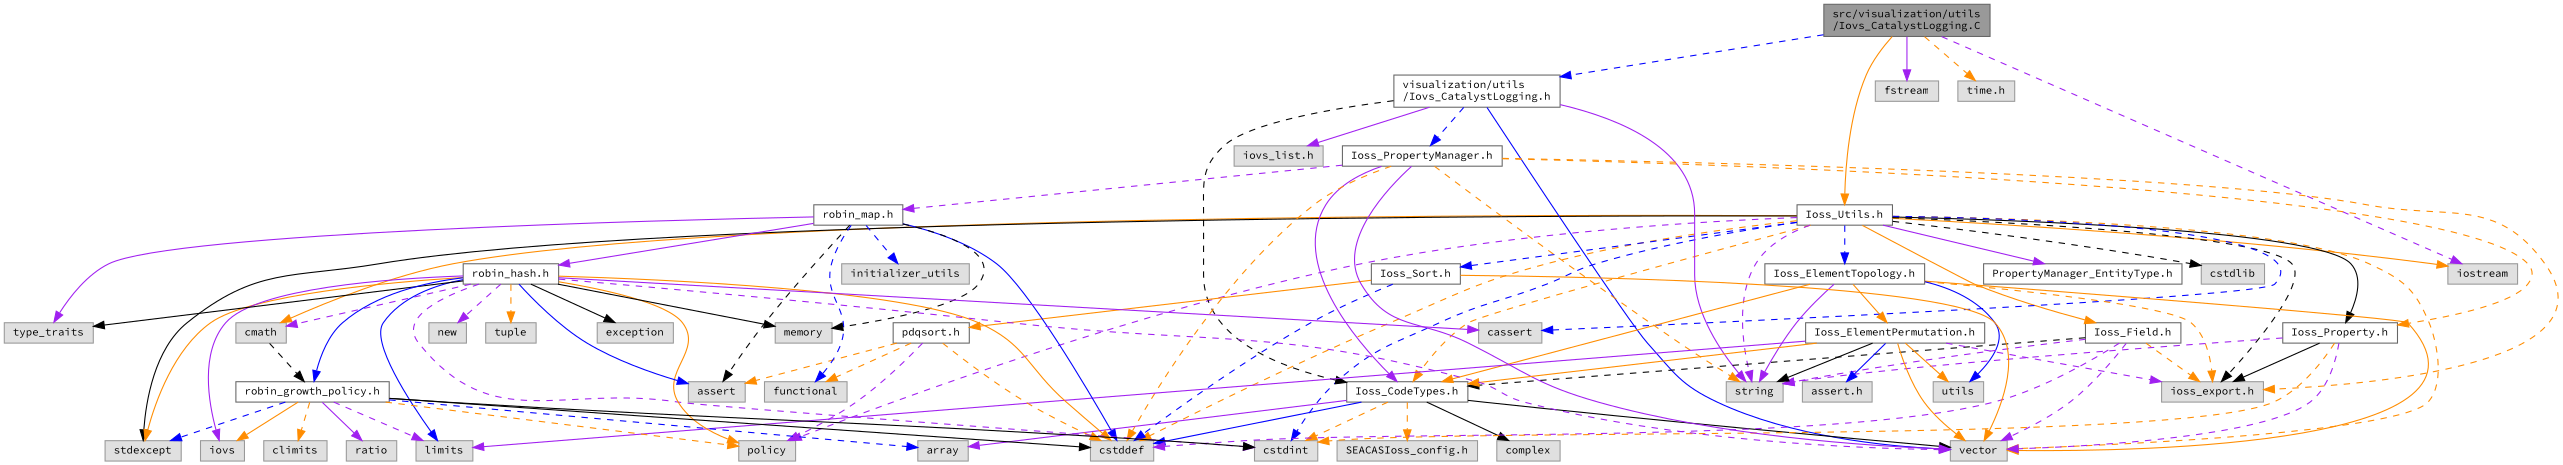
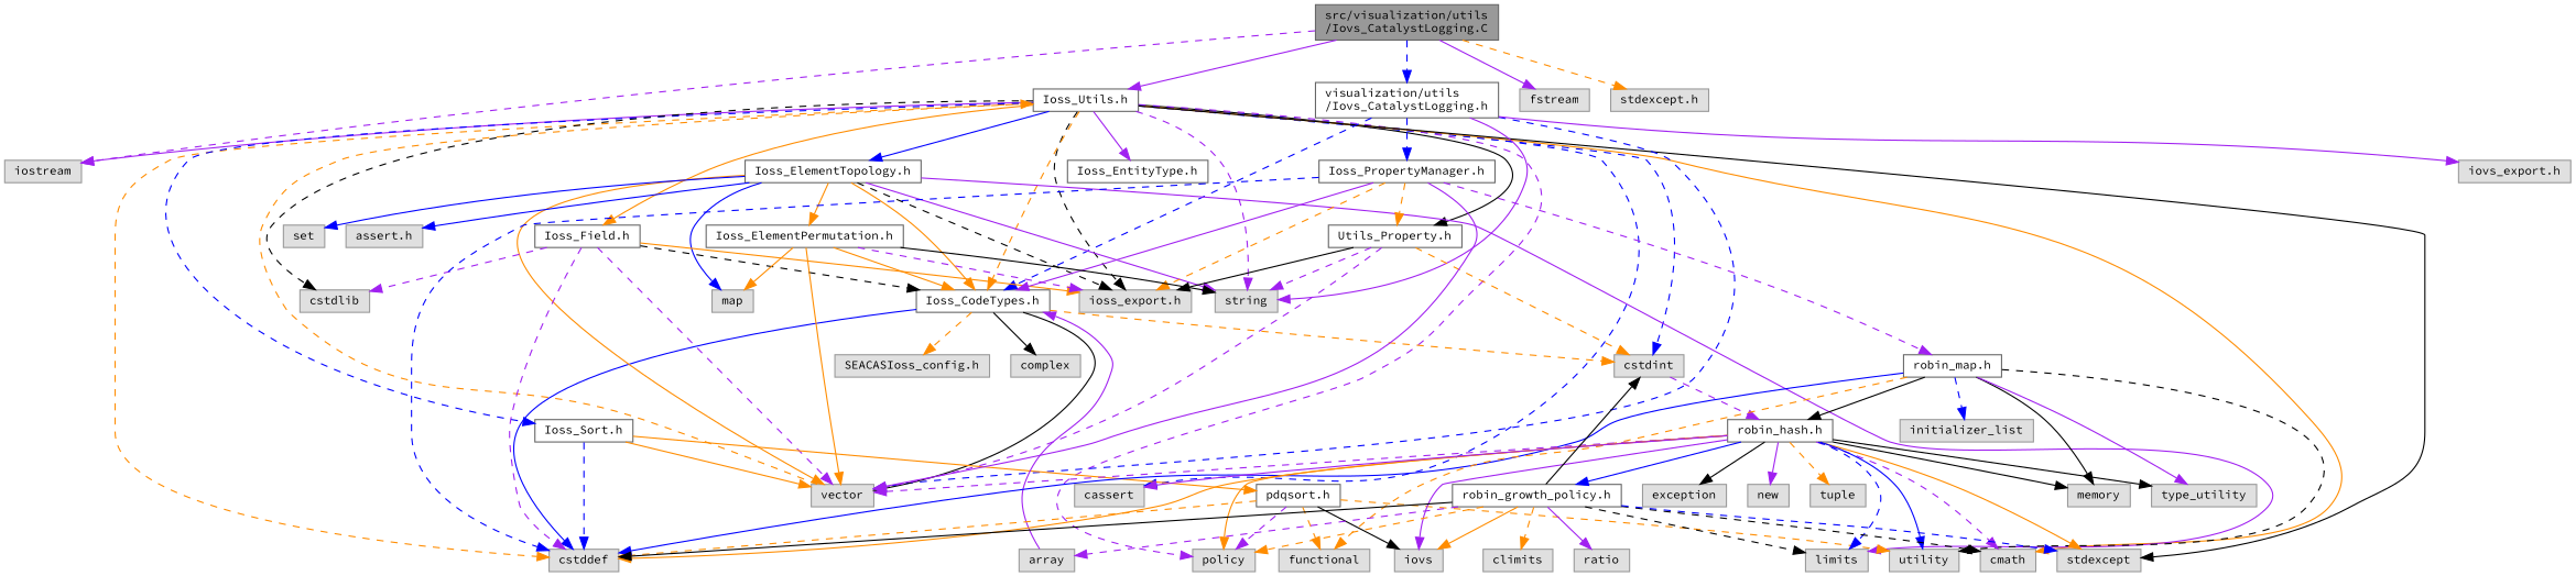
  digraph {
    fontname="Source Code Pro"
    node [color=grey60 fillcolor="#E0E0E0" fontname="Source Code Pro" fontsize=10 shape=box style=filled]
    edge [color=darkorange fontname="Source Code Pro" fontsize=10 labelfontname=Helvetica labelfontsize=10 style=solid]
    n1 [color=gray40 fillcolor=grey60 fontcolor=black height=0.2 label="src/visualization/utils\l/Iovs_CatalystLogging.C" width=0.4]
    n2 [color=grey40 fillcolor=white height=0.2 label="Ioss_Utils.h" width=0.4]
    n3 [height=0.2 label=iostream width=0.4]
    n4 [height=0.2 label=fstream width=0.4]
-   n5 [height=0.2 label="time.h" width=0.4]
+   n5 [height=0.2 label="stdexcept.h" width=0.4]
    n6 [color=grey40 fillcolor=white height=0.2 label="visualization/utils\l/Iovs_CatalystLogging.h" width=0.4]
    n7 [height=0.2 label="ioss_export.h" width=0.4]
    n8 [color=grey40 fillcolor=white height=0.2 label="Ioss_CodeTypes.h" width=0.4]
    n9 [height=0.2 label=cstddef width=0.4]
    n10 [height=0.2 label=cstdint width=0.4]
    n11 [height=0.2 label=string width=0.4]
    n12 [height=0.2 label=vector width=0.4]
    n13 [color=grey40 fillcolor=white height=0.2 label="Ioss_ElementTopology.h" width=0.4]
-   n14 [color=grey40 fillcolor=white height=0.2 label="PropertyManager_EntityType.h" width=0.4]
+   n14 [color=grey40 fillcolor=white height=0.2 label="Ioss_EntityType.h" width=0.4]
    n15 [color=grey40 fillcolor=white height=0.2 label="Ioss_Field.h" width=0.4]
-   n16 [color=grey40 fillcolor=white height=0.2 label="Ioss_Property.h" width=0.4]
+   n16 [color=grey40 fillcolor=white height=0.2 label="Utils_Property.h" width=0.4]
    n17 [color=grey40 fillcolor=white height=0.2 label="Ioss_Sort.h" width=0.4]
    n18 [height=0.2 label=policy width=0.4]
    n19 [height=0.2 label=cassert width=0.4]
    n20 [height=0.2 label=cmath width=0.4]
    n21 [height=0.2 label=cstdlib width=0.4]
    n22 [height=0.2 label=stdexcept width=0.4]
-   n23 [height=0.2 label="iovs_list.h" width=0.4]
+   n23 [height=0.2 label="iovs_export.h" width=0.4]
    n24 [color=grey40 fillcolor=white height=0.2 label="Ioss_PropertyManager.h" width=0.4]
    n25 [height=0.2 label=array width=0.4]
    n26 [height=0.2 label="SEACASIoss_config.h" width=0.4]
    n27 [height=0.2 label=complex width=0.4]
    n28 [color=grey40 fillcolor=white height=0.2 label="Ioss_ElementPermutation.h" width=0.4]
-   n29 [height=0.2 label=utils width=0.4]
+   n29 [height=0.2 label=map width=0.4]
+   n30 [height=0.2 label=set width=0.4]
    n31 [color=grey40 fillcolor=white height=0.2 label="pdqsort.h" width=0.4]
    n32 [height=0.2 label="assert.h" width=0.4]
    n33 [height=0.2 label=limits width=0.4]
    n34 [height=0.2 label=functional width=0.4]
    n35 [height=0.2 label=iovs width=0.4]
-   n36 [height=0.2 label=assert width=0.4]
+   n36 [height=0.2 label=utility width=0.4]
    n37 [color=grey40 fillcolor=white height=0.2 label="robin_map.h" width=0.4]
-   n38 [height=0.2 label=initializer_utils width=0.4]
+   n38 [height=0.2 label=initializer_list width=0.4]
    n39 [height=0.2 label=memory width=0.4]
-   n40 [height=0.2 label=type_traits width=0.4]
+   n40 [height=0.2 label=type_utility width=0.4]
    n41 [color=grey40 fillcolor=white height=0.2 label="robin_hash.h" width=0.4]
    n42 [height=0.2 label=exception width=0.4]
    n43 [height=0.2 label=new width=0.4]
    n44 [height=0.2 label=tuple width=0.4]
    n45 [color=grey40 fillcolor=white height=0.2 label="robin_growth_policy.h" width=0.4]
    n46 [height=0.2 label=climits width=0.4]
    n47 [height=0.2 label=ratio width=0.4]
-   n1 -> n2
+   n1 -> n2 [color=purple]
    n1 -> n3 [color=purple style=dashed]
    n1 -> n4 [color=purple]
    n1 -> n5 [style=dashed]
    n1 -> n6 [color=blue style=dashed]
-   n2 -> n3
+   n2 -> n3 [color=purple]
    n2 -> n7 [color=black style=dashed]
    n2 -> n8 [style=dashed]
    n2 -> n9 [style=dashed]
    n2 -> n10 [color=blue style=dashed]
    n2 -> n11 [color=purple style=dashed]
-   n2 -> n12 [style=dashed]
-   n2 -> n13 [color=blue style=dashed]
+   n12 -> n2 [style=dashed]
+   n2 -> n13 [color=blue]
    n2 -> n14 [color=purple]
    n2 -> n15
    n2 -> n16 [color=black]
    n2 -> n17 [color=blue style=dashed]
    n2 -> n18 [color=purple style=dashed]
    n2 -> n19 [color=blue style=dashed]
    n2 -> n20
    n2 -> n21 [color=black style=dashed]
    n2 -> n22 [color=black]
-   n6 -> n8 [color=black style=dashed]
+   n6 -> n8 [color=blue style=dashed]
    n6 -> n11 [color=purple]
-   n6 -> n12 [color=blue]
+   n6 -> n12 [color=blue style=dashed]
    n6 -> n23 [color=purple]
    n6 -> n24 [color=blue style=dashed]
    n8 -> n9 [color=blue]
    n8 -> n10 [style=dashed]
    n8 -> n12 [color=black]
-   n8 -> n25 [color=purple]
+   n25 -> n8 [color=purple]
    n8 -> n26 [style=dashed]
    n8 -> n27 [color=black]
-   n13 -> n7 [style=dashed]
+   n13 -> n7 [color=black style=dashed]
    n13 -> n8
    n13 -> n11 [color=purple]
    n13 -> n12
    n13 -> n28
    n13 -> n29 [color=blue]
-   n15 -> n7 [style=dashed]
+   n13 -> n30 [color=blue]
+   n15 -> n7
    n15 -> n8 [color=black style=dashed]
    n15 -> n9 [color=purple style=dashed]
-   n15 -> n11 [color=purple style=dashed]
+   n15 -> n21 [color=purple style=dashed]
    n15 -> n12 [color=purple style=dashed]
    n16 -> n7 [color=black]
    n16 -> n10 [style=dashed]
    n16 -> n11 [color=purple style=dashed]
    n16 -> n12 [color=purple style=dashed]
    n17 -> n9 [color=blue style=dashed]
    n17 -> n12
    n17 -> n31
    n24 -> n7 [style=dashed]
    n24 -> n8 [color=purple]
-   n24 -> n9 [style=dashed]
-   n24 -> n11 [style=dashed]
+   n24 -> n9 [color=blue style=dashed]
    n24 -> n12 [color=purple]
    n24 -> n16 [style=dashed]
    n24 -> n37 [color=purple style=dashed]
    n28 -> n7 [color=purple style=dashed]
    n28 -> n8
    n28 -> n11 [color=black]
    n28 -> n12
    n28 -> n29
-   n28 -> n32 [color=blue]
-   n28 -> n33 [color=purple]
+   n13 -> n32 [color=blue]
+   n13 -> n33 [color=purple]
    n31 -> n9 [style=dashed]
    n31 -> n18 [color=purple style=dashed]
    n31 -> n34 [style=dashed]
+   n31 -> n35 [color=black]
    n31 -> n36 [style=dashed]
    n37 -> n9 [color=blue]
-   n37 -> n34 [color=blue style=dashed]
+   n37 -> n34 [style=dashed]
    n37 -> n36 [color=black style=dashed]
    n37 -> n38 [color=blue style=dashed]
-   n37 -> n39 [color=black style=dashed]
+   n37 -> n39 [color=black]
    n37 -> n40 [color=purple]
-   n37 -> n41 [color=purple]
+   n37 -> n41 [color=black]
    n41 -> n9
-   n41 -> n10 [color=purple style=dashed]
+   n10 -> n41 [color=purple style=dashed]
    n41 -> n12 [color=purple style=dashed]
    n41 -> n18
    n41 -> n19 [color=purple]
    n41 -> n20 [color=purple style=dashed]
    n41 -> n22
-   n41 -> n33 [color=blue]
+   n41 -> n33 [color=blue style=dashed]
    n41 -> n35 [color=purple]
    n41 -> n36 [color=blue]
    n41 -> n39 [color=black]
    n41 -> n40 [color=black]
    n41 -> n42 [color=black]
-   n41 -> n43 [color=purple style=dashed]
+   n41 -> n43 [color=purple]
    n41 -> n44 [style=dashed]
    n41 -> n45 [color=blue]
    n45 -> n9 [color=black]
    n45 -> n10 [color=black]
    n45 -> n18 [style=dashed]
-   n20 -> n45 [color=black style=dashed]
+   n45 -> n20 [color=black style=dashed]
    n45 -> n22 [color=blue style=dashed]
-   n45 -> n25 [color=blue style=dashed]
-   n45 -> n33 [color=purple style=dashed]
+   n45 -> n25 [color=purple style=dashed]
+   n45 -> n33 [color=black style=dashed]
    n45 -> n35
    n45 -> n46 [style=dashed]
    n45 -> n47 [color=purple]
  }
